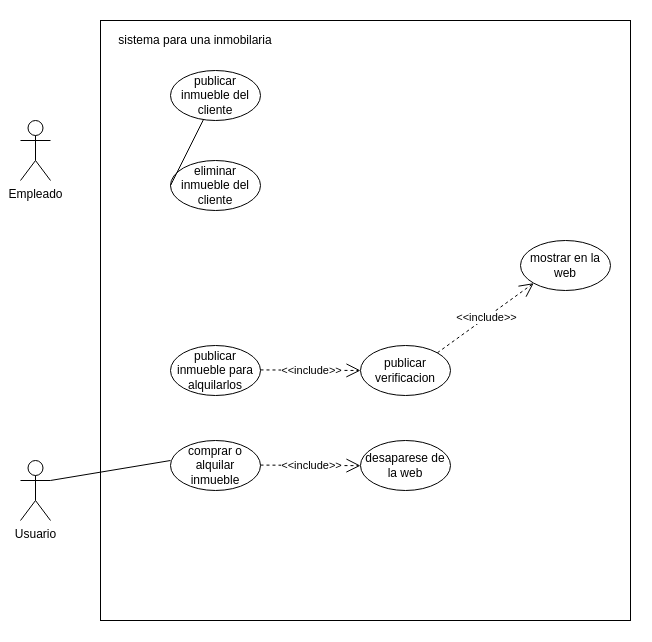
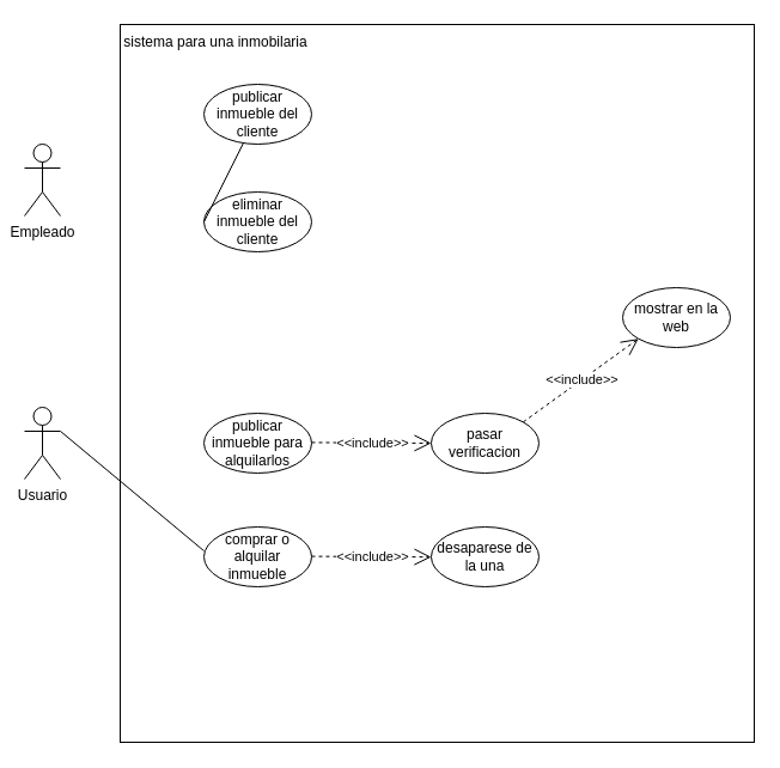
  <mxCell id="0" />
  <mxCell id="1" parent="0" />
  <mxCell id="2" value="" style="rounded=0;whiteSpace=wrap;html=1;" vertex="1" parent="1"><mxGeometry x="100" y="20" width="530" height="600" as="geometry" /></mxCell>
- <mxCell id="3" value="sistema para una inmobilaria" style="text;html=1;strokeColor=none;fillColor=none;align=center;verticalAlign=middle;whiteSpace=wrap;rounded=0;" vertex="1" parent="1"><mxGeometry x="115" y="25" width="160" height="30" as="geometry" /></mxCell>
+ <mxCell id="3" value="sistema para una inmobilaria" style="text;html=1;strokeColor=none;fillColor=none;align=center;verticalAlign=middle;whiteSpace=wrap;rounded=0;" vertex="1" parent="1"><mxGeometry x="100" y="20" width="160" height="30" as="geometry" /></mxCell>
  <mxCell id="4" value="Empleado" style="shape=umlActor;verticalLabelPosition=bottom;verticalAlign=top;html=1;outlineConnect=0;" vertex="1" parent="1"><mxGeometry x="20" y="120" width="30" height="60" as="geometry" /></mxCell>
  <mxCell id="5" value="publicar inmueble del cliente" style="ellipse;whiteSpace=wrap;html=1;" vertex="1" parent="1"><mxGeometry x="170" y="70" width="90" height="50" as="geometry" /></mxCell>
  <mxCell id="6" value="eliminar inmueble del cliente" style="ellipse;whiteSpace=wrap;html=1;" vertex="1" parent="1"><mxGeometry x="170" y="160" width="90" height="50" as="geometry" /></mxCell>
- <mxCell id="7" value="Usuario" style="shape=umlActor;verticalLabelPosition=bottom;verticalAlign=top;html=1;outlineConnect=0;" vertex="1" parent="1"><mxGeometry x="20" y="460" width="30" height="60" as="geometry" /></mxCell>
+ <mxCell id="7" value="Usuario" style="shape=umlActor;verticalLabelPosition=bottom;verticalAlign=top;html=1;outlineConnect=0;" vertex="1" parent="1"><mxGeometry x="20" y="340" width="30" height="60" as="geometry" /></mxCell>
  <mxCell id="8" value="publicar inmueble para alquilarlos" style="ellipse;whiteSpace=wrap;html=1;" vertex="1" parent="1"><mxGeometry x="170" y="345" width="90" height="50" as="geometry" /></mxCell>
- <mxCell id="9" value="publicar verificacion" style="ellipse;whiteSpace=wrap;html=1;" vertex="1" parent="1"><mxGeometry x="360" y="345" width="90" height="50" as="geometry" /></mxCell>
+ <mxCell id="9" value="pasar verificacion" style="ellipse;whiteSpace=wrap;html=1;" vertex="1" parent="1"><mxGeometry x="360" y="345" width="90" height="50" as="geometry" /></mxCell>
  <mxCell id="10" value="mostrar en la web" style="ellipse;whiteSpace=wrap;html=1;" vertex="1" parent="1"><mxGeometry x="520" y="240" width="90" height="50" as="geometry" /></mxCell>
  <mxCell id="11" value="comprar o alquilar inmueble" style="ellipse;whiteSpace=wrap;html=1;" vertex="1" parent="1"><mxGeometry x="170" y="440" width="90" height="50" as="geometry" /></mxCell>
- <mxCell id="12" value="desaparese de la web" style="ellipse;whiteSpace=wrap;html=1;" vertex="1" parent="1"><mxGeometry x="360" y="440" width="90" height="50" as="geometry" /></mxCell>
+ <mxCell id="12" value="desaparese de la una" style="ellipse;whiteSpace=wrap;html=1;" vertex="1" parent="1"><mxGeometry x="360" y="440" width="90" height="50" as="geometry" /></mxCell>
  <mxCell id="13" value="" style="endArrow=none;html=1;rounded=0;exitX=0;exitY=0.5;exitDx=0;exitDy=0;" edge="1" parent="1" source="6" target="5"><mxGeometry width="50" height="50" relative="1" as="geometry"><mxPoint x="90" y="390" as="sourcePoint" /><mxPoint x="140" y="340" as="targetPoint" /></mxGeometry></mxCell>
  <mxCell id="14" value="" style="endArrow=none;html=1;rounded=0;entryX=1;entryY=0.333;entryDx=0;entryDy=0;exitX=0;exitY=0.5;exitDx=0;exitDy=0;entryPerimeter=0;" edge="1" parent="1" target="7"><mxGeometry width="50" height="50" relative="1" as="geometry"><mxPoint x="170" y="460" as="sourcePoint" /><mxPoint x="50" y="450" as="targetPoint" /></mxGeometry></mxCell>
  <mxCell id="15" value="&amp;lt;&amp;lt;include&amp;gt;&amp;gt;" style="endArrow=open;endSize=12;dashed=1;html=1;rounded=0;" edge="1" parent="1"><mxGeometry x="0.02" width="160" relative="1" as="geometry"><mxPoint x="260" y="369.41" as="sourcePoint" /><mxPoint x="360" y="370" as="targetPoint" /><mxPoint as="offset" /></mxGeometry></mxCell>
  <mxCell id="16" value="&amp;lt;&amp;lt;include&amp;gt;&amp;gt;" style="endArrow=open;endSize=12;dashed=1;html=1;rounded=0;" edge="1" parent="1"><mxGeometry x="0.012" width="160" relative="1" as="geometry"><mxPoint x="260" y="464.58" as="sourcePoint" /><mxPoint x="360" y="465.17" as="targetPoint" /><mxPoint as="offset" /></mxGeometry></mxCell>
  <mxCell id="17" value="&amp;lt;&amp;lt;include&amp;gt;&amp;gt;" style="endArrow=open;endSize=12;dashed=1;html=1;rounded=0;entryX=0;entryY=1;entryDx=0;entryDy=0;exitX=1;exitY=0;exitDx=0;exitDy=0;" edge="1" parent="1" source="9" target="10"><mxGeometry x="0.02" width="160" relative="1" as="geometry"><mxPoint x="270" y="379.41" as="sourcePoint" /><mxPoint x="370" y="380" as="targetPoint" /><mxPoint as="offset" /></mxGeometry></mxCell>
